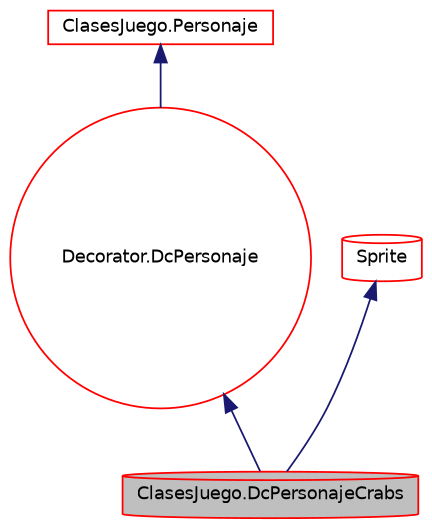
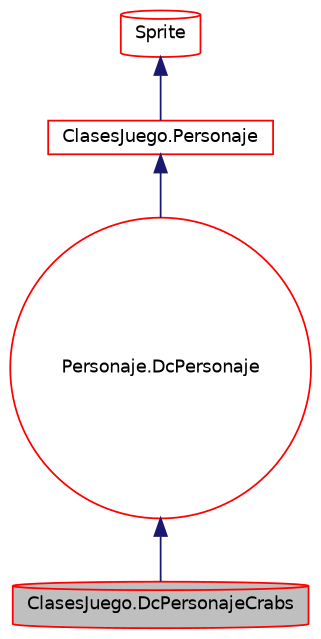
  digraph {
    node [color=red fillcolor=white fontname=Helvetica fontsize=10 shape=cylinder style=filled]
    edge [color=midnightblue dir=back fontname=Helvetica fontsize=10 labelfontname=Helvetica labelfontsize=10 style=solid]
    n1 [fillcolor=grey75 fontcolor=black height=0.2 label="ClasesJuego.DcPersonajeCrabs" width=0.4]
-   n2 [height=0.2 label="Decorator.DcPersonaje" shape=circle width=0.4]
+   n2 [height=0.2 label="Personaje.DcPersonaje" shape=circle width=0.4]
    n3 [height=0.2 label="ClasesJuego.Personaje" shape=box width=0.4]
    n4 [height=0.2 label=Sprite width=0.4]
    n2 -> n1
    n3 -> n2
-   n4 -> n1
+   n4 -> n3
  }
